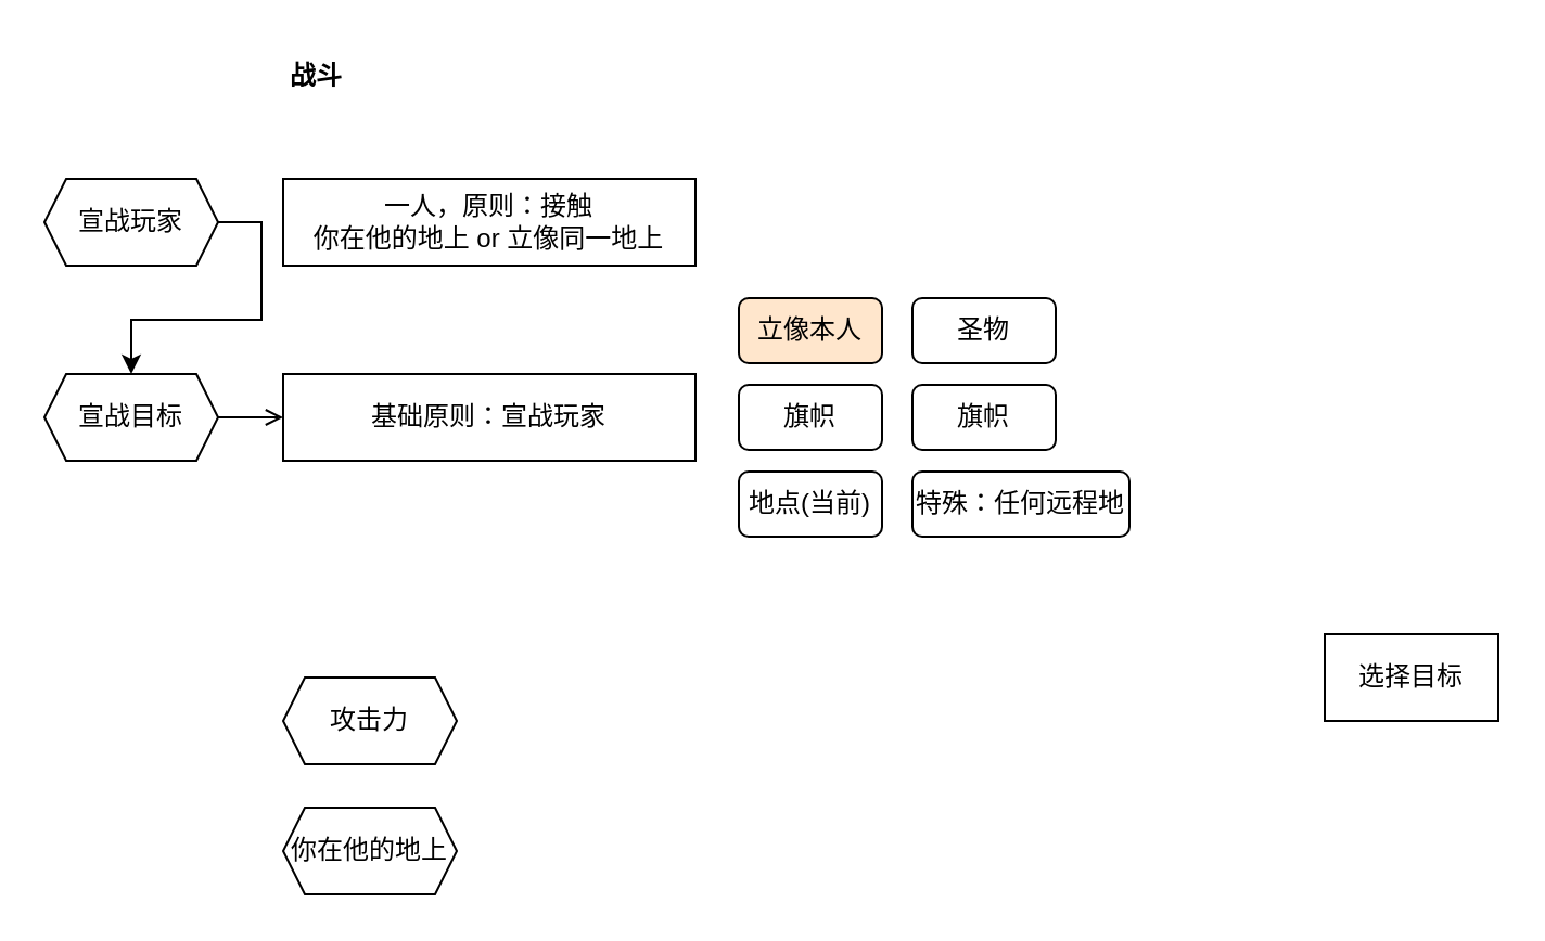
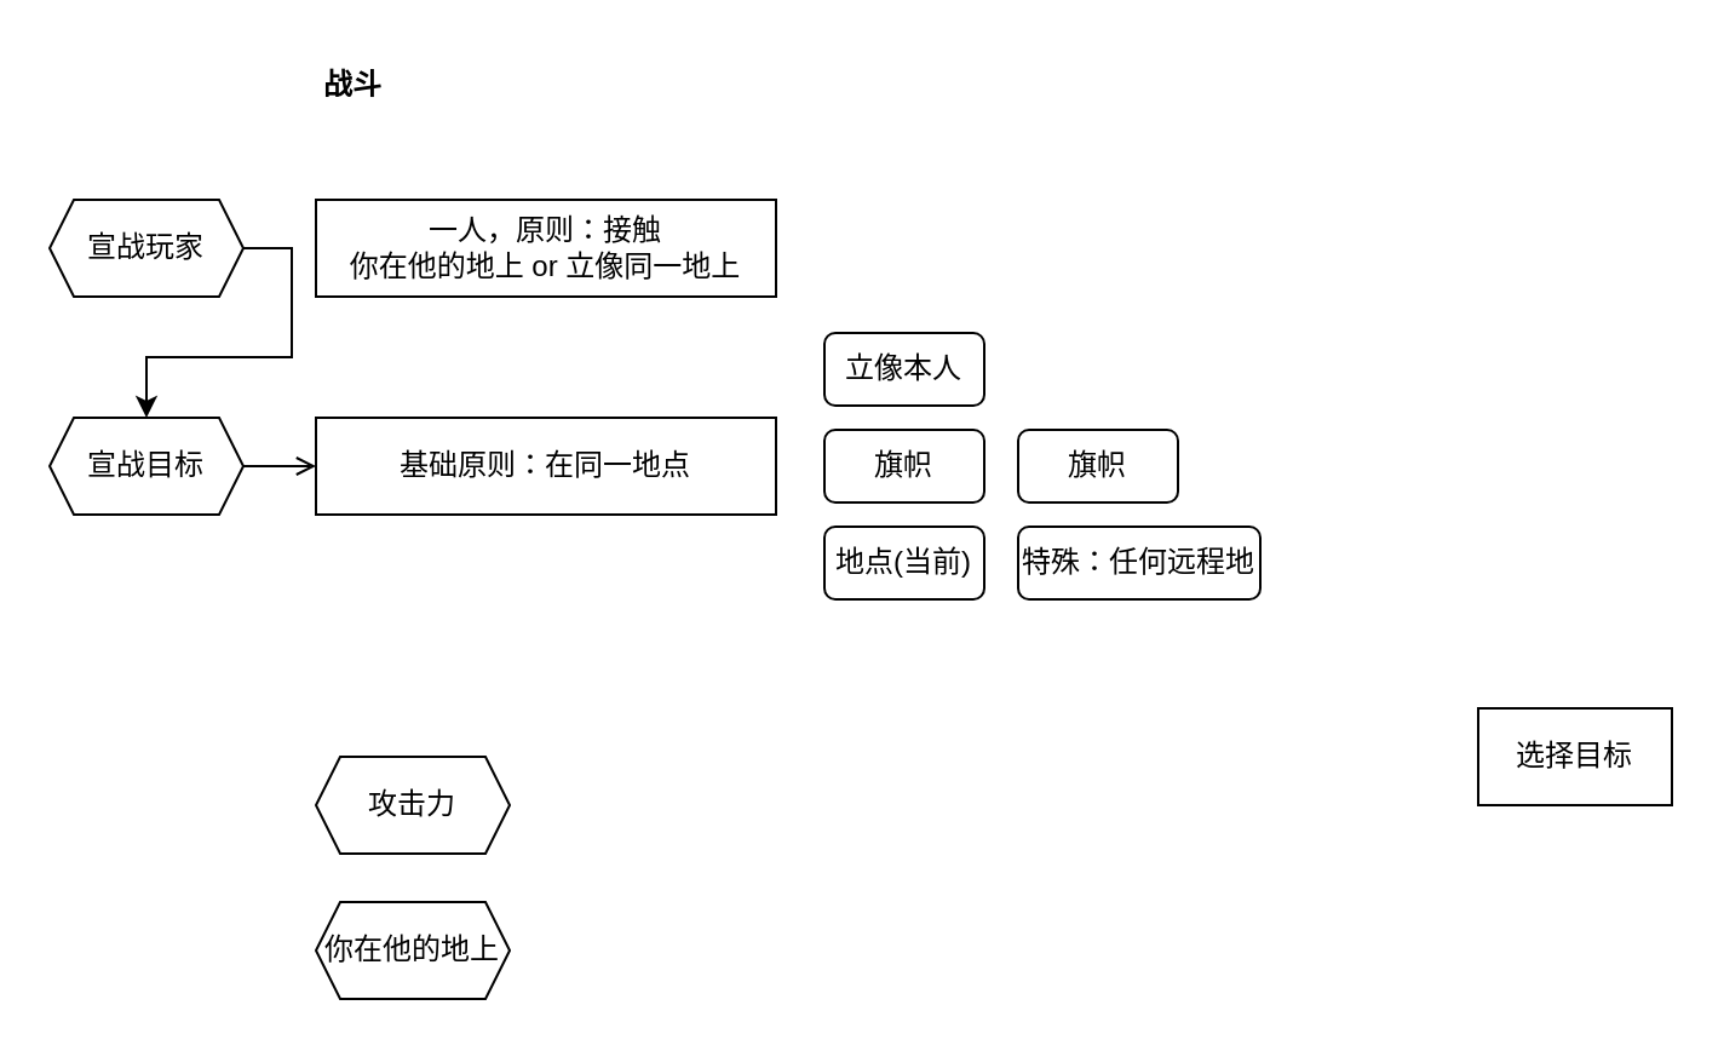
  <mxCell id="0" />
  <mxCell id="1" parent="0" />
  <mxCell id="2" value="战斗" style="text;html=1;align=center;verticalAlign=middle;resizable=0;points=[];autosize=1;strokeColor=none;fillColor=none;fontStyle=1" vertex="1" parent="1"><mxGeometry x="120" y="20" width="50" height="30" as="geometry" /></mxCell>
- <mxCell id="3" value="基础原则：宣战玩家" style="rounded=0;whiteSpace=wrap;html=1;" vertex="1" parent="1"><mxGeometry x="130" y="172" width="190" height="40" as="geometry" /></mxCell>
+ <mxCell id="3" value="基础原则：在同一地点" style="rounded=0;whiteSpace=wrap;html=1;" vertex="1" parent="1"><mxGeometry x="130" y="172" width="190" height="40" as="geometry" /></mxCell>
  <mxCell id="4" value="选择目标" style="rounded=0;whiteSpace=wrap;html=1;" vertex="1" parent="1"><mxGeometry x="610" y="292" width="80" height="40" as="geometry" /></mxCell>
- <mxCell id="5" value="立像本人" style="rounded=1;whiteSpace=wrap;html=1;fillColor=#ffe6cc;" vertex="1" parent="1"><mxGeometry x="340" y="137" width="66" height="30" as="geometry" /></mxCell>
- <mxCell id="6" value="圣物" style="rounded=1;whiteSpace=wrap;html=1;" vertex="1" parent="1"><mxGeometry x="420" y="137" width="66" height="30" as="geometry" /></mxCell>
+ <mxCell id="5" value="立像本人" style="rounded=1;whiteSpace=wrap;html=1;" vertex="1" parent="1"><mxGeometry x="340" y="137" width="66" height="30" as="geometry" /></mxCell>
  <mxCell id="7" value="旗帜" style="rounded=1;whiteSpace=wrap;html=1;" vertex="1" parent="1"><mxGeometry x="340" y="177" width="66" height="30" as="geometry" /></mxCell>
  <mxCell id="8" value="旗帜" style="rounded=1;whiteSpace=wrap;html=1;" vertex="1" parent="1"><mxGeometry x="420" y="177" width="66" height="30" as="geometry" /></mxCell>
  <mxCell id="9" value="地点(当前)" style="rounded=1;whiteSpace=wrap;html=1;" vertex="1" parent="1"><mxGeometry x="340" y="217" width="66" height="30" as="geometry" /></mxCell>
  <mxCell id="10" value="一人，原则：接触&lt;div&gt;你在他的地上 or 立像同一地上&lt;/div&gt;" style="rounded=0;whiteSpace=wrap;html=1;" vertex="1" parent="1"><mxGeometry x="130" y="82" width="190" height="40" as="geometry" /></mxCell>
  <mxCell id="11" style="edgeStyle=orthogonalEdgeStyle;rounded=0;orthogonalLoop=1;jettySize=auto;html=1;exitX=1;exitY=0.5;exitDx=0;exitDy=0;" edge="1" parent="1" source="12" target="14"><mxGeometry relative="1" as="geometry" /></mxCell>
  <mxCell id="12" value="宣战玩家" style="shape=hexagon;perimeter=hexagonPerimeter2;whiteSpace=wrap;html=1;fixedSize=1;size=10;" vertex="1" parent="1"><mxGeometry x="20" y="82" width="80" height="40" as="geometry" /></mxCell>
  <mxCell id="13" style="edgeStyle=orthogonalEdgeStyle;rounded=0;orthogonalLoop=1;jettySize=auto;html=1;exitX=1;exitY=0.5;exitDx=0;exitDy=0;endArrow=open;" edge="1" parent="1" source="14" target="3"><mxGeometry relative="1" as="geometry" /></mxCell>
  <mxCell id="14" value="宣战目标" style="shape=hexagon;perimeter=hexagonPerimeter2;whiteSpace=wrap;html=1;fixedSize=1;size=10;" vertex="1" parent="1"><mxGeometry x="20" y="172" width="80" height="40" as="geometry" /></mxCell>
  <mxCell id="15" value="特殊：任何远程地" style="rounded=1;whiteSpace=wrap;html=1;" vertex="1" parent="1"><mxGeometry x="420" y="217" width="100" height="30" as="geometry" /></mxCell>
  <mxCell id="16" value="你在他的地上" style="shape=hexagon;perimeter=hexagonPerimeter2;whiteSpace=wrap;html=1;fixedSize=1;size=10;" vertex="1" parent="1"><mxGeometry x="130" y="372" width="80" height="40" as="geometry" /></mxCell>
  <mxCell id="17" value="攻击力" style="shape=hexagon;perimeter=hexagonPerimeter2;whiteSpace=wrap;html=1;fixedSize=1;size=10;" vertex="1" parent="1"><mxGeometry x="130" y="312" width="80" height="40" as="geometry" /></mxCell>
